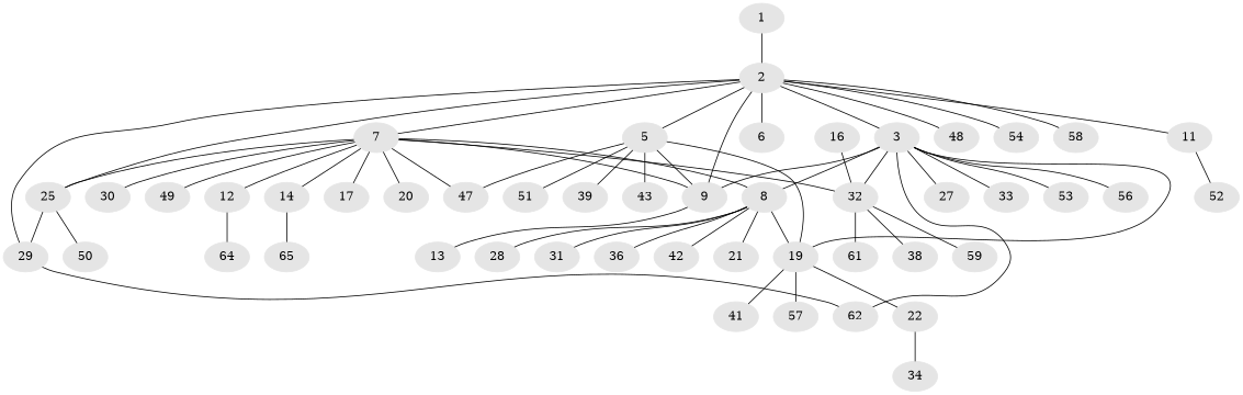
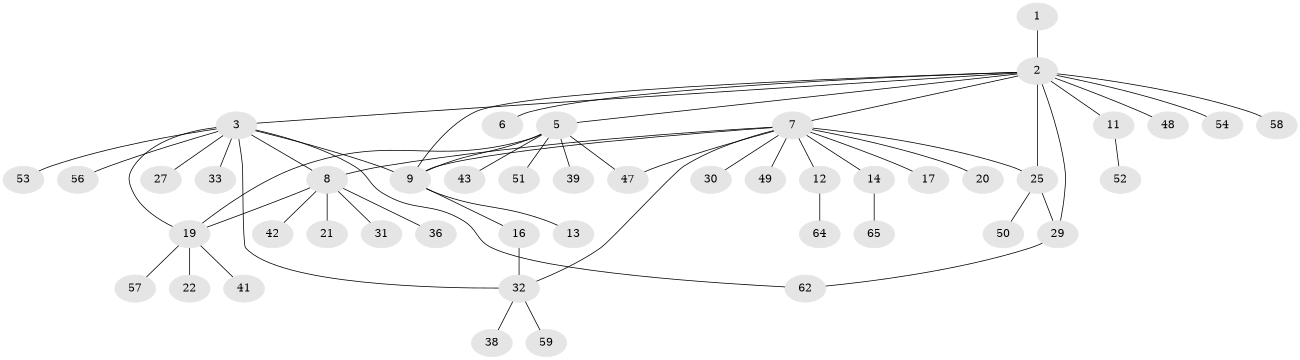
  graph {
    node [color=gray90 style=filled]
    1 [super="+44"]
    2 [super="+10"]
    3 [super="+4"]
    5 [super="+18"]
    6
    7 [super="+46"]
    9 [super="+40"]
    11 [super="+24"]
    25
    29 [super="+63"]
    48
    54
    58
    8 [super="+15"]
    19 [super="+26"]
    27
    32 [super="+37"]
    33 [super="+35"]
    53
    56 [super="+60"]
    62
    39
    43
    47 [super="+66"]
    51
    12 [super="+23"]
    14
    17
    20
    30
    49
    13
    16
    52
    50 [super="+55"]
    21
-   28
    31
    36
    42
    22
    41
    57
    38
    59
-   61
    64
    65
-   34
    1 -- 2
    2 -- 3
    2 -- 5
    2 -- 6
    2 -- 7
    2 -- 9
    2 -- 11
    2 -- 25
    2 -- 29
    2 -- 48
    2 -- 54
    2 -- 58
    3 -- 9
    3 -- 8
    3 -- 19
    3 -- 27
    3 -- 32
    3 -- 33
    3 -- 53
    3 -- 56
    3 -- 62
    5 -- 9
    5 -- 19
    5 -- 39
    5 -- 43
    5 -- 47
    5 -- 51
    7 -- 9
    7 -- 25
    7 -- 8
    7 -- 32
    7 -- 47
    7 -- 12
    7 -- 14
    7 -- 17
    7 -- 20
    7 -- 30
    7 -- 49
    9 -- 13
+   9 -- 16
    11 -- 52
    25 -- 29
    25 -- 50
    29 -- 62
    8 -- 19
    8 -- 21
-   8 -- 28
    8 -- 31
    8 -- 36
    8 -- 42
    19 -- 22
    19 -- 41
    19 -- 57
    32 -- 38
    32 -- 59
-   32 -- 61
    12 -- 64
    14 -- 65
    16 -- 32
-   22 -- 34
  }
